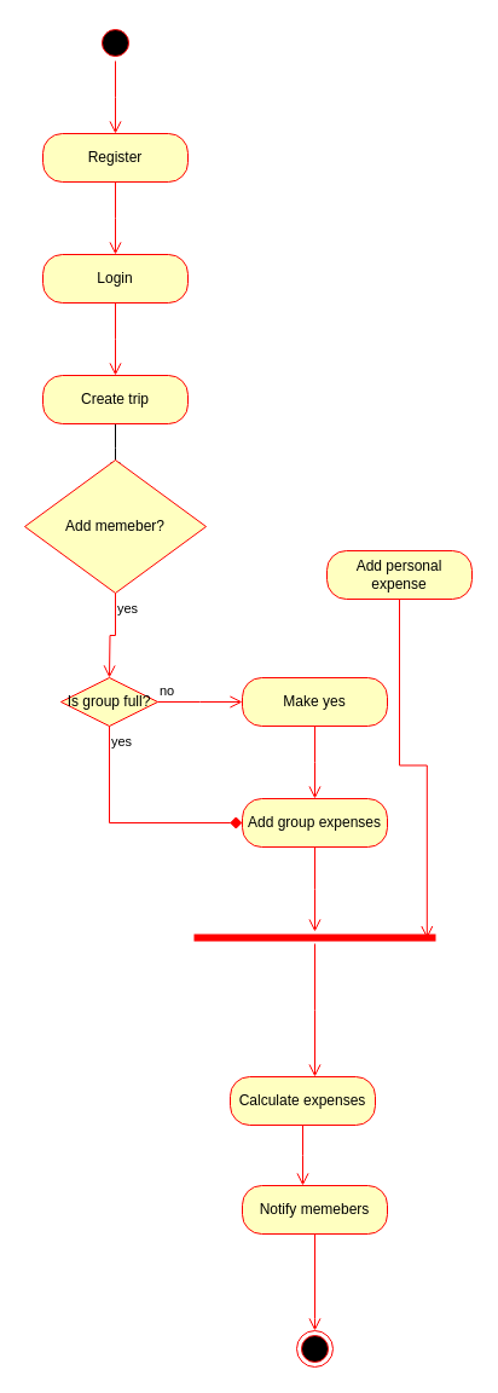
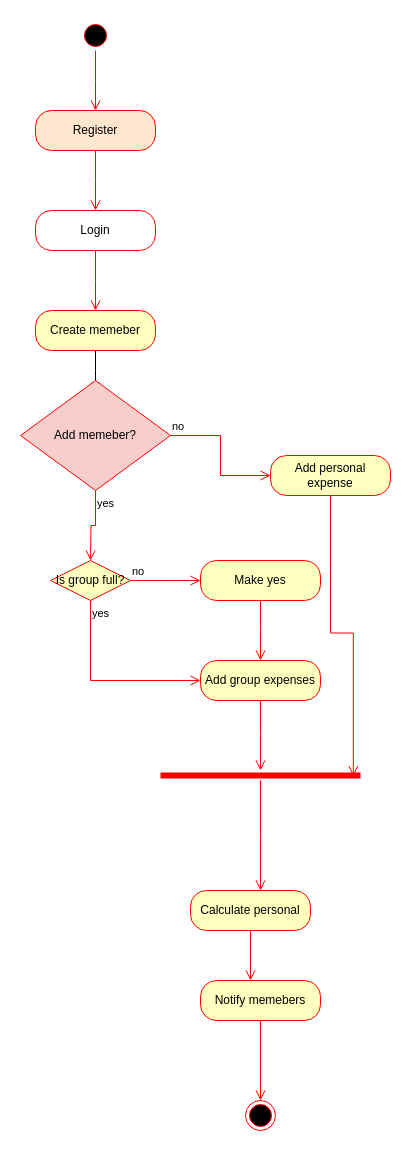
  <mxCell id="0" />
  <mxCell id="1" parent="0" />
  <mxCell id="2" value="" style="ellipse;html=1;shape=startState;fillColor=#000000;strokeColor=#ff0000;" vertex="1" parent="1"><mxGeometry x="80" y="20" width="30" height="30" as="geometry" /></mxCell>
  <mxCell id="3" value="" style="edgeStyle=orthogonalEdgeStyle;html=1;verticalAlign=bottom;endArrow=open;endSize=8;strokeColor=#ff0000;rounded=0;" edge="1" source="2" parent="1"><mxGeometry relative="1" as="geometry"><mxPoint x="95" y="110" as="targetPoint" /></mxGeometry></mxCell>
- <mxCell id="4" value="Register" style="rounded=1;whiteSpace=wrap;html=1;arcSize=40;fontColor=#000000;fillColor=#ffffc0;strokeColor=#ff0000;" vertex="1" parent="1"><mxGeometry x="35" y="110" width="120" height="40" as="geometry" /></mxCell>
+ <mxCell id="4" value="Register" style="rounded=1;whiteSpace=wrap;html=1;arcSize=40;fontColor=#000000;fillColor=#ffe6cc;strokeColor=#ff0000;" vertex="1" parent="1"><mxGeometry x="35" y="110" width="120" height="40" as="geometry" /></mxCell>
  <mxCell id="5" value="" style="edgeStyle=orthogonalEdgeStyle;html=1;verticalAlign=bottom;endArrow=open;endSize=8;strokeColor=#ff0000;rounded=0;" edge="1" source="4" parent="1"><mxGeometry relative="1" as="geometry"><mxPoint x="95" y="210" as="targetPoint" /></mxGeometry></mxCell>
- <mxCell id="6" value="Login" style="rounded=1;whiteSpace=wrap;html=1;arcSize=40;fontColor=#000000;fillColor=#ffffc0;strokeColor=#ff0000;" vertex="1" parent="1"><mxGeometry x="35" y="210" width="120" height="40" as="geometry" /></mxCell>
+ <mxCell id="6" value="Login" style="rounded=1;whiteSpace=wrap;html=1;arcSize=40;fontColor=#000000;fillColor=#ffffff;strokeColor=#ff0000;" vertex="1" parent="1"><mxGeometry x="35" y="210" width="120" height="40" as="geometry" /></mxCell>
  <mxCell id="7" value="" style="edgeStyle=orthogonalEdgeStyle;html=1;verticalAlign=bottom;endArrow=open;endSize=8;strokeColor=#ff0000;rounded=0;" edge="1" source="6" parent="1"><mxGeometry relative="1" as="geometry"><mxPoint x="95" y="310" as="targetPoint" /></mxGeometry></mxCell>
  <mxCell id="8" style="edgeStyle=orthogonalEdgeStyle;rounded=0;orthogonalLoop=1;jettySize=auto;html=1;exitX=0.5;exitY=1;exitDx=0;exitDy=0;" edge="1" parent="1" source="9"><mxGeometry relative="1" as="geometry"><mxPoint x="95" y="390" as="targetPoint" /></mxGeometry></mxCell>
- <mxCell id="9" value="Create trip" style="rounded=1;whiteSpace=wrap;html=1;arcSize=40;fontColor=#000000;fillColor=#ffffc0;strokeColor=#ff0000;" vertex="1" parent="1"><mxGeometry x="35" y="310" width="120" height="40" as="geometry" /></mxCell>
- <mxCell id="10" value="Add memeber?" style="rhombus;whiteSpace=wrap;html=1;fillColor=#ffffc0;strokeColor=#ff0000;" vertex="1" parent="1"><mxGeometry x="20" y="380" width="150" height="110" as="geometry" /></mxCell>
+ <mxCell id="9" value="Create memeber" style="rounded=1;whiteSpace=wrap;html=1;arcSize=40;fontColor=#000000;fillColor=#ffffc0;strokeColor=#ff0000;" vertex="1" parent="1"><mxGeometry x="35" y="310" width="120" height="40" as="geometry" /></mxCell>
+ <mxCell id="10" value="Add memeber?" style="rhombus;whiteSpace=wrap;html=1;fillColor=#f8cecc;strokeColor=#ff0000;" vertex="1" parent="1"><mxGeometry x="20" y="380" width="150" height="110" as="geometry" /></mxCell>
+ <mxCell id="11" value="no" style="edgeStyle=orthogonalEdgeStyle;html=1;align=left;verticalAlign=bottom;endArrow=open;endSize=8;strokeColor=#ff0000;rounded=0;entryX=0;entryY=0.5;entryDx=0;entryDy=0;" edge="1" source="10" parent="1" target="13"><mxGeometry x="-1" relative="1" as="geometry"><mxPoint x="250" y="435" as="targetPoint" /></mxGeometry></mxCell>
  <mxCell id="12" value="yes" style="edgeStyle=orthogonalEdgeStyle;html=1;align=left;verticalAlign=top;endArrow=open;endSize=8;strokeColor=#ff0000;rounded=0;" edge="1" source="10" parent="1"><mxGeometry x="-1" relative="1" as="geometry"><mxPoint x="90" y="560" as="targetPoint" /></mxGeometry></mxCell>
  <mxCell id="13" value="Add personal expense" style="rounded=1;whiteSpace=wrap;html=1;arcSize=40;fontColor=#000000;fillColor=#ffffc0;strokeColor=#ff0000;" vertex="1" parent="1"><mxGeometry x="270" y="455" width="120" height="40" as="geometry" /></mxCell>
  <mxCell id="14" value="" style="edgeStyle=orthogonalEdgeStyle;html=1;verticalAlign=bottom;endArrow=open;endSize=8;strokeColor=#ff0000;rounded=0;entryX=0.964;entryY=0.56;entryDx=0;entryDy=0;entryPerimeter=0;" edge="1" source="13" parent="1" target="26"><mxGeometry relative="1" as="geometry"><mxPoint x="440" y="435" as="targetPoint" /></mxGeometry></mxCell>
  <mxCell id="15" value="Make yes" style="rounded=1;whiteSpace=wrap;html=1;arcSize=40;fontColor=#000000;fillColor=#ffffc0;strokeColor=#ff0000;" vertex="1" parent="1"><mxGeometry x="200" y="560" width="120" height="40" as="geometry" /></mxCell>
  <mxCell id="16" value="" style="edgeStyle=orthogonalEdgeStyle;html=1;verticalAlign=bottom;endArrow=open;endSize=8;strokeColor=#ff0000;rounded=0;" edge="1" source="15" parent="1"><mxGeometry relative="1" as="geometry"><mxPoint x="260" y="660" as="targetPoint" /></mxGeometry></mxCell>
  <mxCell id="17" value="Add group expenses" style="rounded=1;whiteSpace=wrap;html=1;arcSize=40;fontColor=#000000;fillColor=#ffffc0;strokeColor=#ff0000;" vertex="1" parent="1"><mxGeometry x="200" y="660" width="120" height="40" as="geometry" /></mxCell>
  <mxCell id="18" value="" style="edgeStyle=orthogonalEdgeStyle;html=1;verticalAlign=bottom;endArrow=open;endSize=8;strokeColor=#ff0000;rounded=0;" edge="1" source="17" parent="1"><mxGeometry relative="1" as="geometry"><mxPoint x="260" y="770" as="targetPoint" /></mxGeometry></mxCell>
  <mxCell id="19" value="Is group full?" style="rhombus;whiteSpace=wrap;html=1;fillColor=#ffffc0;strokeColor=#ff0000;" vertex="1" parent="1"><mxGeometry x="50" y="560" width="80" height="40" as="geometry" /></mxCell>
  <mxCell id="20" value="no" style="edgeStyle=orthogonalEdgeStyle;html=1;align=left;verticalAlign=bottom;endArrow=open;endSize=8;strokeColor=#ff0000;rounded=0;" edge="1" source="19" parent="1"><mxGeometry x="-1" relative="1" as="geometry"><mxPoint x="200" y="580" as="targetPoint" /></mxGeometry></mxCell>
- <mxCell id="21" value="yes" style="edgeStyle=orthogonalEdgeStyle;html=1;align=left;verticalAlign=top;endArrow=diamond;endSize=8;strokeColor=#ff0000;rounded=0;entryX=0;entryY=0.5;entryDx=0;entryDy=0;" edge="1" source="19" parent="1" target="17"><mxGeometry x="-1" relative="1" as="geometry"><mxPoint x="90" y="650" as="targetPoint" /><Array as="points"><mxPoint x="90" y="680" /></Array></mxGeometry></mxCell>
+ <mxCell id="21" value="yes" style="edgeStyle=orthogonalEdgeStyle;html=1;align=left;verticalAlign=top;endArrow=open;endSize=8;strokeColor=#ff0000;rounded=0;entryX=0;entryY=0.5;entryDx=0;entryDy=0;" edge="1" source="19" parent="1" target="17"><mxGeometry x="-1" relative="1" as="geometry"><mxPoint x="90" y="650" as="targetPoint" /><Array as="points"><mxPoint x="90" y="680" /></Array></mxGeometry></mxCell>
  <mxCell id="22" value="Notify memebers" style="rounded=1;whiteSpace=wrap;html=1;arcSize=40;fontColor=#000000;fillColor=#ffffc0;strokeColor=#ff0000;" vertex="1" parent="1"><mxGeometry x="200" y="980" width="120" height="40" as="geometry" /></mxCell>
  <mxCell id="23" value="" style="edgeStyle=orthogonalEdgeStyle;html=1;verticalAlign=bottom;endArrow=open;endSize=8;strokeColor=#ff0000;rounded=0;exitX=0.5;exitY=1;exitDx=0;exitDy=0;" edge="1" source="22" parent="1"><mxGeometry relative="1" as="geometry"><mxPoint x="260" y="1100" as="targetPoint" /><Array as="points"><mxPoint x="260" y="1090" /></Array></mxGeometry></mxCell>
- <mxCell id="24" value="Calculate expenses" style="rounded=1;whiteSpace=wrap;html=1;arcSize=40;fontColor=#000000;fillColor=#ffffc0;strokeColor=#ff0000;" vertex="1" parent="1"><mxGeometry x="190" y="890" width="120" height="40" as="geometry" /></mxCell>
+ <mxCell id="24" value="Calculate personal" style="rounded=1;whiteSpace=wrap;html=1;arcSize=40;fontColor=#000000;fillColor=#ffffc0;strokeColor=#ff0000;" vertex="1" parent="1"><mxGeometry x="190" y="890" width="120" height="40" as="geometry" /></mxCell>
  <mxCell id="25" value="" style="edgeStyle=orthogonalEdgeStyle;html=1;verticalAlign=bottom;endArrow=open;endSize=8;strokeColor=#ff0000;rounded=0;" edge="1" source="24" parent="1"><mxGeometry relative="1" as="geometry"><mxPoint x="250" y="980" as="targetPoint" /></mxGeometry></mxCell>
  <mxCell id="26" value="" style="shape=line;html=1;strokeWidth=6;strokeColor=#ff0000;" vertex="1" parent="1"><mxGeometry x="160" y="770" width="200" height="10" as="geometry" /></mxCell>
  <mxCell id="27" value="" style="edgeStyle=orthogonalEdgeStyle;html=1;verticalAlign=bottom;endArrow=open;endSize=8;strokeColor=#ff0000;rounded=0;" edge="1" source="26" parent="1"><mxGeometry relative="1" as="geometry"><mxPoint x="260" y="890" as="targetPoint" /></mxGeometry></mxCell>
  <mxCell id="28" value="" style="ellipse;html=1;shape=endState;fillColor=#000000;strokeColor=#ff0000;" vertex="1" parent="1"><mxGeometry x="245" y="1100" width="30" height="30" as="geometry" /></mxCell>
